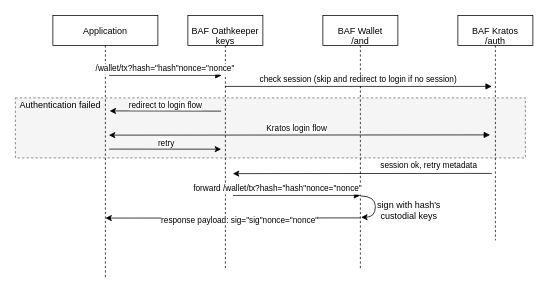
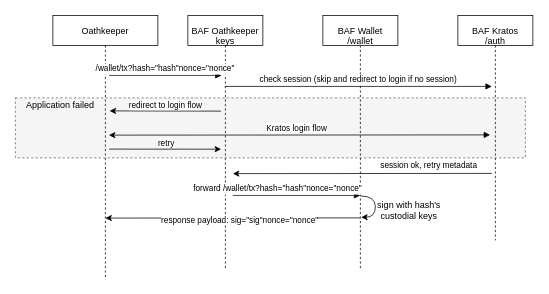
  <mxCell id="0" />
  <mxCell id="1" parent="0" />
  <mxCell id="2" value="" style="rounded=0;whiteSpace=wrap;html=1;dashed=1;fillColor=#f5f5f5;strokeColor=#666666;fontColor=#333333;" vertex="1" parent="1"><mxGeometry x="20" y="130" width="680" height="80" as="geometry" /></mxCell>
- <mxCell id="3" value="Application" style="shape=umlLifeline;perimeter=lifelinePerimeter;container=1;collapsible=0;recursiveResize=0;rounded=0;shadow=0;strokeWidth=1;" parent="1" vertex="1"><mxGeometry x="70" y="20" width="140" height="350" as="geometry" /></mxCell>
+ <mxCell id="3" value="Oathkeeper" style="shape=umlLifeline;perimeter=lifelinePerimeter;container=1;collapsible=0;recursiveResize=0;rounded=0;shadow=0;strokeWidth=1;" parent="1" vertex="1"><mxGeometry x="70" y="20" width="140" height="350" as="geometry" /></mxCell>
  <mxCell id="4" value="BAF Oathkeeper" style="shape=umlLifeline;perimeter=lifelinePerimeter;container=1;collapsible=0;recursiveResize=0;rounded=0;shadow=0;strokeWidth=1;" parent="1" vertex="1"><mxGeometry x="250" y="20" width="100" height="340" as="geometry" /></mxCell>
  <mxCell id="5" value="keys" style="text;html=1;strokeColor=none;fillColor=none;align=center;verticalAlign=middle;whiteSpace=wrap;rounded=0;" vertex="1" parent="4"><mxGeometry x="30" y="30" width="40" height="10" as="geometry" /></mxCell>
  <mxCell id="6" value="/wallet/tx?hash=&quot;hash&quot;nonce=&quot;nonce&quot;" style="verticalAlign=bottom;endArrow=block;entryX=0;entryY=0;shadow=0;strokeWidth=1;" parent="1" edge="1"><mxGeometry relative="1" as="geometry"><mxPoint x="145" y="100" as="sourcePoint" /><mxPoint x="295" y="100" as="targetPoint" /></mxGeometry></mxCell>
  <mxCell id="7" value="BAF Kratos" style="shape=umlLifeline;perimeter=lifelinePerimeter;container=1;collapsible=0;recursiveResize=0;rounded=0;shadow=0;strokeWidth=1;" vertex="1" parent="1"><mxGeometry x="610" y="20" width="100" height="300" as="geometry" /></mxCell>
  <mxCell id="8" value="/auth" style="text;html=1;strokeColor=none;fillColor=none;align=center;verticalAlign=middle;whiteSpace=wrap;rounded=0;" vertex="1" parent="7"><mxGeometry x="30" y="30" width="40" height="10" as="geometry" /></mxCell>
  <mxCell id="9" value="BAF Wallet" style="shape=umlLifeline;perimeter=lifelinePerimeter;container=1;collapsible=0;recursiveResize=0;rounded=0;shadow=0;strokeWidth=1;" vertex="1" parent="1"><mxGeometry x="430" y="20" width="100" height="340" as="geometry" /></mxCell>
- <mxCell id="10" value="/and" style="text;html=1;strokeColor=none;fillColor=none;align=center;verticalAlign=middle;whiteSpace=wrap;rounded=0;" vertex="1" parent="9"><mxGeometry x="30" y="30" width="40" height="10" as="geometry" /></mxCell>
+ <mxCell id="10" value="/wallet" style="text;html=1;strokeColor=none;fillColor=none;align=center;verticalAlign=middle;whiteSpace=wrap;rounded=0;" vertex="1" parent="9"><mxGeometry x="30" y="30" width="40" height="10" as="geometry" /></mxCell>
  <mxCell id="11" value="" style="verticalAlign=bottom;endArrow=block;shadow=0;strokeWidth=1;startArrow=classic;startFill=1;exitX=0.967;exitY=0.472;exitDx=0;exitDy=0;exitPerimeter=0;entryX=-0.2;entryY=0.496;entryDx=0;entryDy=0;entryPerimeter=0;" edge="1" parent="1"><mxGeometry relative="1" as="geometry"><mxPoint x="144.67" y="179.68" as="sourcePoint" /><mxPoint x="653" y="179.36" as="targetPoint" /></mxGeometry></mxCell>
  <mxCell id="12" value="Kratos login flow" style="edgeLabel;html=1;align=center;verticalAlign=middle;resizable=0;points=[];" vertex="1" connectable="0" parent="11"><mxGeometry x="-0.052" y="-1" relative="1" as="geometry"><mxPoint x="9" y="-11" as="offset" /></mxGeometry></mxCell>
  <mxCell id="13" value="check session (skip and redirect to login if no session)" style="verticalAlign=bottom;endArrow=block;shadow=0;strokeWidth=1;entryX=0.033;entryY=0.092;entryDx=0;entryDy=0;entryPerimeter=0;" edge="1" parent="1" source="4"><mxGeometry relative="1" as="geometry"><mxPoint x="310" y="140" as="sourcePoint" /><mxPoint x="655.33" y="114.72" as="targetPoint" /></mxGeometry></mxCell>
  <mxCell id="14" value="&lt;span style=&quot;background-color: transparent&quot;&gt;redirect to login flow&lt;/span&gt;" style="endArrow=classic;html=1;entryX=1.067;entryY=0.302;entryDx=0;entryDy=0;entryPerimeter=0;exitX=-0.067;exitY=0.298;exitDx=0;exitDy=0;exitPerimeter=0;" edge="1" parent="1"><mxGeometry x="0.0" y="-8" width="50" height="50" relative="1" as="geometry"><mxPoint x="294.33" y="147.68" as="sourcePoint" /><mxPoint x="145.67" y="147.38" as="targetPoint" /><mxPoint as="offset" /></mxGeometry></mxCell>
  <mxCell id="15" value="" style="endArrow=classic;html=1;exitX=1;exitY=0.57;exitDx=0;exitDy=0;exitPerimeter=0;entryX=-0.067;entryY=0.615;entryDx=0;entryDy=0;entryPerimeter=0;" edge="1" parent="1"><mxGeometry width="50" height="50" relative="1" as="geometry"><mxPoint x="145" y="198.3" as="sourcePoint" /><mxPoint x="294.33" y="198.4" as="targetPoint" /></mxGeometry></mxCell>
  <mxCell id="16" value="retry" style="edgeLabel;html=1;align=center;verticalAlign=middle;resizable=0;points=[];" vertex="1" connectable="0" parent="15"><mxGeometry x="-0.054" relative="1" as="geometry"><mxPoint x="4.33" y="-8.35" as="offset" /></mxGeometry></mxCell>
- <mxCell id="17" value="Authentication failed" style="text;html=1;strokeColor=none;fillColor=none;align=center;verticalAlign=middle;whiteSpace=wrap;rounded=0;dashed=1;" vertex="1" parent="1"><mxGeometry x="20" y="130" width="120" height="20" as="geometry" /></mxCell>
+ <mxCell id="17" value="Application failed" style="text;html=1;strokeColor=none;fillColor=none;align=center;verticalAlign=middle;whiteSpace=wrap;rounded=0;dashed=1;" vertex="1" parent="1"><mxGeometry x="20" y="130" width="120" height="20" as="geometry" /></mxCell>
  <mxCell id="18" value="" style="endArrow=classic;html=1;exitX=0.033;exitY=0.817;exitDx=0;exitDy=0;exitPerimeter=0;" edge="1" parent="1"><mxGeometry width="50" height="50" relative="1" as="geometry"><mxPoint x="655.33" y="230.72" as="sourcePoint" /><mxPoint x="310" y="231" as="targetPoint" /></mxGeometry></mxCell>
  <mxCell id="19" value="session ok, retry metadata" style="edgeLabel;html=1;align=center;verticalAlign=middle;resizable=0;points=[];" vertex="1" connectable="0" parent="1"><mxGeometry x="570.001" y="219.998" as="geometry" /></mxCell>
  <mxCell id="20" value="forward /wallet/tx?hash=&quot;hash&quot;nonce=&quot;nonce&quot;" style="verticalAlign=bottom;endArrow=block;shadow=0;strokeWidth=1;entryX=0.5;entryY=0.706;entryDx=0;entryDy=0;entryPerimeter=0;" edge="1" parent="1" target="9"><mxGeometry x="-0.294" relative="1" as="geometry"><mxPoint x="310" y="260" as="sourcePoint" /><mxPoint x="470" y="260" as="targetPoint" /><mxPoint as="offset" /></mxGeometry></mxCell>
  <mxCell id="21" value="sign with hash's custodial keys" style="text;html=1;strokeColor=none;fillColor=none;align=center;verticalAlign=middle;whiteSpace=wrap;rounded=0;dashed=1;" vertex="1" parent="1"><mxGeometry x="500" y="270" width="90" height="20" as="geometry" /></mxCell>
  <mxCell id="22" value="" style="endArrow=classic;html=1;" edge="1" parent="1"><mxGeometry width="50" height="50" relative="1" as="geometry"><mxPoint x="480" y="290" as="sourcePoint" /><mxPoint x="140" y="290.28" as="targetPoint" /></mxGeometry></mxCell>
  <mxCell id="23" value="response payload: sig=&quot;sig&quot;nonce=&quot;nonce&quot;" style="edgeLabel;html=1;align=center;verticalAlign=middle;resizable=0;points=[];" vertex="1" connectable="0" parent="22"><mxGeometry x="-0.049" y="2" relative="1" as="geometry"><mxPoint as="offset" /></mxGeometry></mxCell>
  <mxCell id="24" value="" style="curved=1;endArrow=classic;html=1;entryX=0.51;entryY=0.792;entryDx=0;entryDy=0;entryPerimeter=0;exitX=0.5;exitY=0.708;exitDx=0;exitDy=0;exitPerimeter=0;" edge="1" parent="1" source="9" target="9"><mxGeometry width="50" height="50" relative="1" as="geometry"><mxPoint x="552" y="270" as="sourcePoint" /><mxPoint x="551.96" y="312.9" as="targetPoint" /><Array as="points"><mxPoint x="500" y="261" /><mxPoint x="500" y="289" /></Array></mxGeometry></mxCell>
